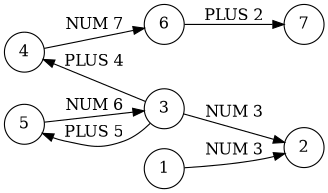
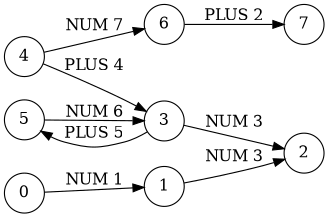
  digraph {
    rankdir=LR
    node [shape=circle]
    4
    5
    6
    3
+   0
    1
    2
    7
    subgraph sub_1 {
      rank=same
      4
      5
    }
    4 -> 6 [label="NUM 7"]
    5 -> 3 [label="NUM 6"]
    6 -> 7 [label="PLUS 2"]
-   3 -> 4 [label="PLUS 4"]
+   4 -> 3 [label="PLUS 4"]
    3 -> 5 [label="PLUS 5"]
    3 -> 2 [label="NUM 3"]
+   0 -> 1 [label="NUM 1"]
    1 -> 2 [label="NUM 3"]
  }
